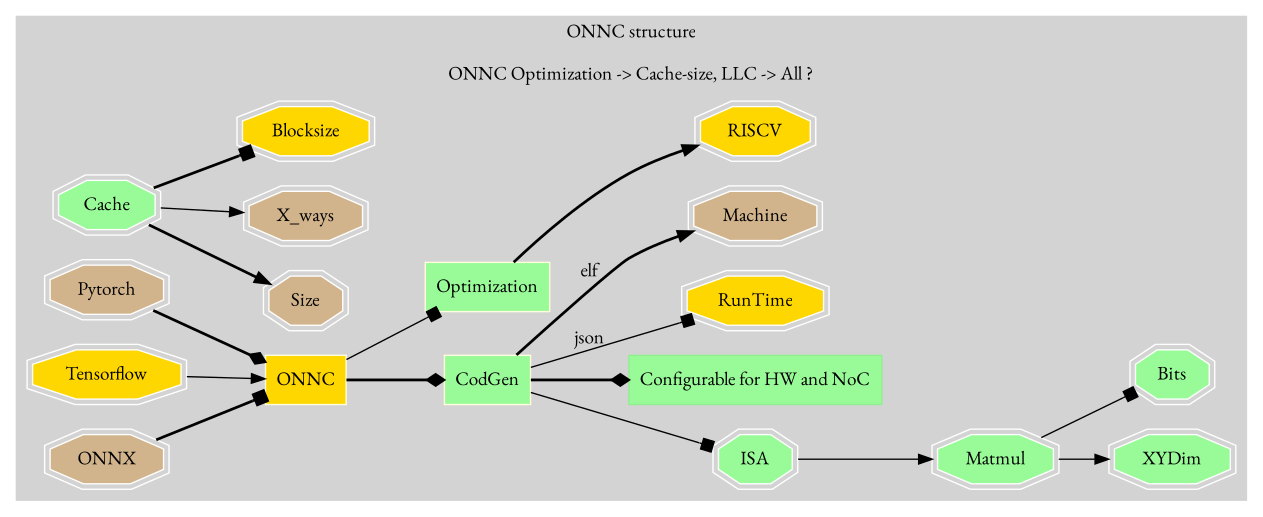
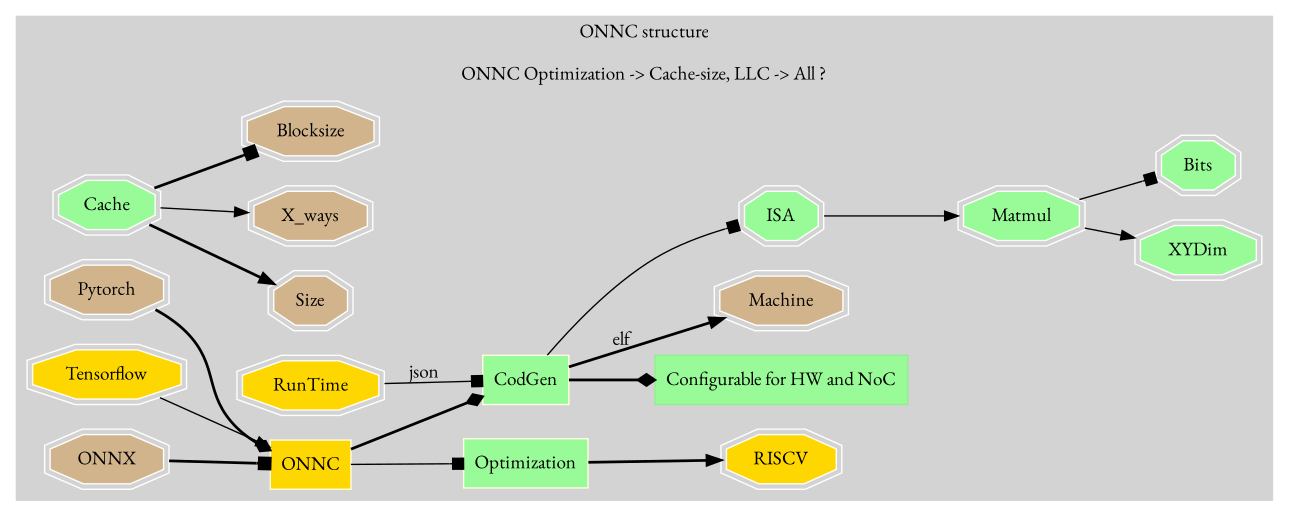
  digraph {
    fontname="EB Garamond"
    rankdir=LR
    node [color=white fillcolor=palegreen fontname="EB Garamond" shape=doubleoctagon style=filled]
    edge [arrowhead=normal fontname="EB Garamond" style=solid]
    ISA
    Matmul
    XYDim
    Bits
    Cache
    RISCV [fillcolor=gold]
    Size [fillcolor=tan]
    X_ways [fillcolor=tan]
-   Blocksize [fillcolor=gold]
+   Blocksize [fillcolor=tan]
    n10 [color=lightgreen label="Configurable for HW and NoC" shape=box]
    ONNC [color=lightyellow fillcolor=gold shape=box]
    CodGen [color=lightyellow shape=box]
    Optimization [color=lightyellow shape=box]
    RunTime [fillcolor=gold]
    Machine [fillcolor=tan]
    Pytorch [fillcolor=tan]
    Tensorflow [fillcolor=gold]
    ONNX [fillcolor=tan]
    subgraph cluster_1 {
      color=lightgrey
      label="ONNC structure\n\nONNC Optimization -> Cache-size, LLC -> All ?"
      style=filled
      ISA
      Matmul
      XYDim
      Bits
      Cache
      RISCV
      Size
      X_ways
      Blocksize
      n10
      ONNC
      CodGen
      Optimization
      RunTime
      Machine
      Pytorch
      Tensorflow
      ONNX
    }
    ISA -> Matmul
    Matmul -> XYDim
    Matmul -> Bits [arrowhead=box]
    Cache -> Size [style=bold]
    Cache -> X_ways
    Cache -> Blocksize [arrowhead=box style=bold]
    ONNC -> CodGen [arrowhead=diamond style=bold]
    ONNC -> Optimization [arrowhead=box]
    CodGen -> ISA [arrowhead=box]
    CodGen -> n10 [arrowhead=diamond style=bold]
-   CodGen -> RunTime [arrowhead=box label=json]
+   RunTime -> CodGen [arrowhead=box label=json]
    CodGen -> Machine [label=elf style=bold]
    Optimization -> RISCV [style=bold]
    Pytorch -> ONNC [arrowhead=diamond style=bold]
    Tensorflow -> ONNC
    ONNX -> ONNC [arrowhead=box style=bold]
  }
